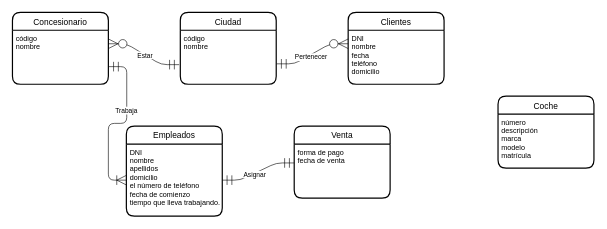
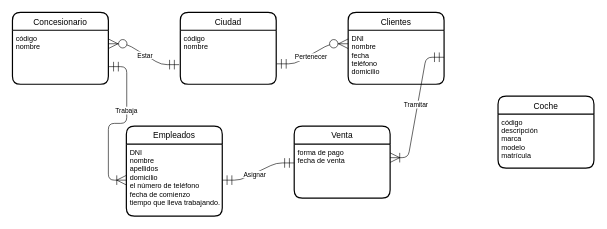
  <mxCell id="0" />
  <mxCell id="1" parent="0" />
  <mxCell id="2" value="Concesionario" style="swimlane;childLayout=stackLayout;horizontal=1;startSize=30;horizontalStack=0;rounded=1;fontSize=14;fontStyle=0;strokeWidth=2;resizeParent=0;resizeLast=1;shadow=0;dashed=0;align=center;hachureGap=4;pointerEvents=0;" vertex="1" parent="1"><mxGeometry x="20" y="20" width="160" height="120" as="geometry" /></mxCell>
  <mxCell id="3" value="código &#10;nombre" style="align=left;strokeColor=none;fillColor=none;spacingLeft=4;fontSize=12;verticalAlign=top;resizable=0;rotatable=0;part=1;" vertex="1" parent="2"><mxGeometry y="30" width="160" height="90" as="geometry" /></mxCell>
  <mxCell id="4" value="Ciudad" style="swimlane;childLayout=stackLayout;horizontal=1;startSize=30;horizontalStack=0;rounded=1;fontSize=14;fontStyle=0;strokeWidth=2;resizeParent=0;resizeLast=1;shadow=0;dashed=0;align=center;hachureGap=4;pointerEvents=0;" vertex="1" parent="1"><mxGeometry x="300" y="20" width="160" height="120" as="geometry" /></mxCell>
  <mxCell id="5" value="código&#10;nombre" style="align=left;strokeColor=none;fillColor=none;spacingLeft=4;fontSize=12;verticalAlign=top;resizable=0;rotatable=0;part=1;" vertex="1" parent="4"><mxGeometry y="30" width="160" height="90" as="geometry" /></mxCell>
  <mxCell id="6" value="Clientes" style="swimlane;childLayout=stackLayout;horizontal=1;startSize=30;horizontalStack=0;rounded=1;fontSize=14;fontStyle=0;strokeWidth=2;resizeParent=0;resizeLast=1;shadow=0;dashed=0;align=center;hachureGap=4;pointerEvents=0;" vertex="1" parent="1"><mxGeometry x="580" y="20" width="160" height="120" as="geometry" /></mxCell>
  <mxCell id="7" value="DNI&#10;nombre&#10;fecha&#10;teléfono&#10;domicilio" style="align=left;strokeColor=none;fillColor=none;spacingLeft=4;fontSize=12;verticalAlign=top;resizable=0;rotatable=0;part=1;" vertex="1" parent="6"><mxGeometry y="30" width="160" height="90" as="geometry" /></mxCell>
  <mxCell id="8" value="Empleados" style="swimlane;childLayout=stackLayout;horizontal=1;startSize=30;horizontalStack=0;rounded=1;fontSize=14;fontStyle=0;strokeWidth=2;resizeParent=0;resizeLast=1;shadow=0;dashed=0;align=center;hachureGap=4;pointerEvents=0;" vertex="1" parent="1"><mxGeometry x="210" y="210" width="160" height="150" as="geometry" /></mxCell>
  <mxCell id="9" value="DNI&#10;nombre&#10;apellidos&#10;domicilio&#10;el número de teléfono&#10;fecha de comienzo&#10;tiempo que lleva trabajando." style="align=left;strokeColor=none;fillColor=none;spacingLeft=4;fontSize=12;verticalAlign=top;resizable=0;rotatable=0;part=1;" vertex="1" parent="8"><mxGeometry y="30" width="160" height="120" as="geometry" /></mxCell>
  <mxCell id="10" value="Venta" style="swimlane;childLayout=stackLayout;horizontal=1;startSize=30;horizontalStack=0;rounded=1;fontSize=14;fontStyle=0;strokeWidth=2;resizeParent=0;resizeLast=1;shadow=0;dashed=0;align=center;hachureGap=4;pointerEvents=0;" vertex="1" parent="1"><mxGeometry x="490" y="210" width="160" height="120" as="geometry" /></mxCell>
  <mxCell id="11" value="forma de pago&#10;fecha de venta" style="align=left;strokeColor=none;fillColor=none;spacingLeft=4;fontSize=12;verticalAlign=top;resizable=0;rotatable=0;part=1;" vertex="1" parent="10"><mxGeometry y="30" width="160" height="90" as="geometry" /></mxCell>
  <mxCell id="12" value="Coche" style="swimlane;childLayout=stackLayout;horizontal=1;startSize=30;horizontalStack=0;rounded=1;fontSize=14;fontStyle=0;strokeWidth=2;resizeParent=0;resizeLast=1;shadow=0;dashed=0;align=center;hachureGap=4;pointerEvents=0;" vertex="1" parent="1"><mxGeometry x="830" y="160" width="160" height="120" as="geometry" /></mxCell>
- <mxCell id="13" value="número&#10;descripción&#10;marca&#10;modelo&#10;matrícula" style="align=left;strokeColor=none;fillColor=none;spacingLeft=4;fontSize=12;verticalAlign=top;resizable=0;rotatable=0;part=1;" vertex="1" parent="12"><mxGeometry y="30" width="160" height="90" as="geometry" /></mxCell>
+ <mxCell id="13" value="código&#10;descripción&#10;marca&#10;modelo&#10;matrícula" style="align=left;strokeColor=none;fillColor=none;spacingLeft=4;fontSize=12;verticalAlign=top;resizable=0;rotatable=0;part=1;" vertex="1" parent="12"><mxGeometry y="30" width="160" height="90" as="geometry" /></mxCell>
  <mxCell id="14" value="" style="edgeStyle=entityRelationEdgeStyle;fontSize=12;html=1;endArrow=ERoneToMany;startArrow=ERmandOne;startSize=14;endSize=14;sourcePerimeterSpacing=8;targetPerimeterSpacing=8;exitX=1.004;exitY=0.674;exitDx=0;exitDy=0;exitPerimeter=0;entryX=0;entryY=0.5;entryDx=0;entryDy=0;" edge="1" parent="1" source="3" target="9"><mxGeometry width="100" height="100" relative="1" as="geometry"><mxPoint x="270" y="130" as="sourcePoint" /><mxPoint x="370" y="30" as="targetPoint" /></mxGeometry></mxCell>
  <mxCell id="15" value="Trabaja" style="edgeLabel;html=1;align=center;verticalAlign=middle;resizable=0;points=[];" vertex="1" connectable="0" parent="14"><mxGeometry x="-0.484" y="-1" relative="1" as="geometry"><mxPoint y="31" as="offset" /></mxGeometry></mxCell>
  <mxCell id="16" value="" style="edgeStyle=entityRelationEdgeStyle;fontSize=12;html=1;endArrow=ERmandOne;startArrow=ERmandOne;startSize=14;endSize=14;sourcePerimeterSpacing=8;targetPerimeterSpacing=8;entryX=0;entryY=0.348;entryDx=0;entryDy=0;entryPerimeter=0;exitX=1;exitY=0.5;exitDx=0;exitDy=0;" edge="1" parent="1" source="9" target="11"><mxGeometry width="100" height="100" relative="1" as="geometry"><mxPoint x="270" y="280" as="sourcePoint" /><mxPoint x="370" y="180" as="targetPoint" /></mxGeometry></mxCell>
  <mxCell id="17" value="Asignar" style="edgeLabel;html=1;align=center;verticalAlign=middle;resizable=0;points=[];" vertex="1" connectable="0" parent="16"><mxGeometry x="-0.119" y="-2" relative="1" as="geometry"><mxPoint x="-1" as="offset" /></mxGeometry></mxCell>
  <mxCell id="18" value="" style="edgeStyle=entityRelationEdgeStyle;fontSize=12;html=1;endArrow=ERzeroToMany;startArrow=ERmandOne;startSize=14;endSize=14;sourcePerimeterSpacing=8;targetPerimeterSpacing=8;entryX=0;entryY=0.25;entryDx=0;entryDy=0;exitX=1.004;exitY=0.622;exitDx=0;exitDy=0;exitPerimeter=0;" edge="1" parent="1" source="5" target="7"><mxGeometry width="100" height="100" relative="1" as="geometry"><mxPoint x="340" y="80" as="sourcePoint" /><mxPoint x="440" as="targetPoint" y="-20" /></mxGeometry></mxCell>
  <mxCell id="19" value="Pertenecer" style="edgeLabel;html=1;align=center;verticalAlign=middle;resizable=0;points=[];" vertex="1" connectable="0" parent="18"><mxGeometry x="-0.073" y="-3" relative="1" as="geometry"><mxPoint as="offset" /></mxGeometry></mxCell>
  <mxCell id="20" value="" style="edgeStyle=entityRelationEdgeStyle;fontSize=12;html=1;endArrow=ERzeroToMany;startArrow=ERmandOne;startSize=14;endSize=14;sourcePerimeterSpacing=8;targetPerimeterSpacing=8;entryX=1;entryY=0.25;entryDx=0;entryDy=0;exitX=-0.012;exitY=0.637;exitDx=0;exitDy=0;exitPerimeter=0;" edge="1" parent="1" source="5" target="3"><mxGeometry width="100" height="100" relative="1" as="geometry"><mxPoint x="330" y="150" as="sourcePoint" /><mxPoint x="430" y="50" as="targetPoint" /></mxGeometry></mxCell>
  <mxCell id="21" value="Estar" style="edgeLabel;html=1;align=center;verticalAlign=middle;resizable=0;points=[];" vertex="1" connectable="0" parent="20"><mxGeometry x="-0.025" y="1" relative="1" as="geometry"><mxPoint as="offset" /></mxGeometry></mxCell>
+ <mxCell id="22" value="" style="edgeStyle=entityRelationEdgeStyle;fontSize=12;html=1;endArrow=ERoneToMany;startArrow=ERmandOne;startSize=14;endSize=14;sourcePerimeterSpacing=8;targetPerimeterSpacing=8;verticalAlign=top;entryX=1;entryY=0.25;entryDx=0;entryDy=0;exitX=1;exitY=0.5;exitDx=0;exitDy=0;" edge="1" parent="1" source="7" target="11"><mxGeometry width="100" height="100" relative="1" as="geometry"><mxPoint x="560" y="220" as="sourcePoint" /><mxPoint x="660" y="120" as="targetPoint" /></mxGeometry></mxCell>
+ <mxCell id="23" value="Tramitar" style="edgeLabel;html=1;align=center;verticalAlign=middle;resizable=0;points=[];" vertex="1" connectable="0" parent="22"><mxGeometry x="-0.044" y="-3" relative="1" as="geometry"><mxPoint as="offset" /></mxGeometry></mxCell>
